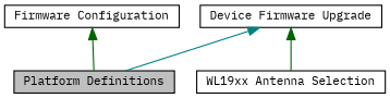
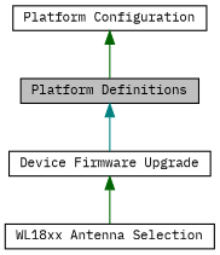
  digraph {
    fontname="IBM Plex Mono"
    rankdir=TB
    node [color=black fillcolor=white fontname="IBM Plex Mono" fontsize=10 shape=record style=filled]
    edge [color=darkgreen dir=back fontname="IBM Plex Mono" fontsize=10 labelfontname=Helvetica labelfontsize=10 shape=plaintext style=solid]
    n1 [fillcolor=grey75 fontcolor=black height=0.2 label="Platform Definitions" width=0.4]
    n2 [height=0.2 label="Device Firmware Upgrade" width=0.4]
-   n3 [height=0.2 label="WL19xx Antenna Selection" width=0.4]
-   n4 [height=0.2 label="Firmware Configuration" width=0.4]
-   n2 -> n1 [color=teal]
+   n3 [height=0.2 label="WL18xx Antenna Selection" width=0.4]
+   n4 [height=0.2 label="Platform Configuration" width=0.4]
+   n1 -> n2 [color=teal]
    n2 -> n3
    n4 -> n1
  }
